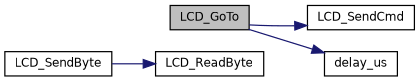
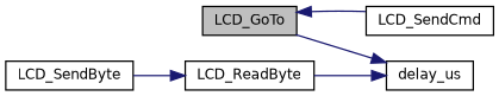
  digraph {
    rankdir=LR
    node [color=black fillcolor=white fontname=Helvetica fontsize=10 shape=record style=filled]
    edge [color=midnightblue fontname=Helvetica fontsize=10 labelfontname=Helvetica labelfontsize=10 style=solid]
    n1 [fillcolor=grey75 fontcolor=black height=0.2 label=LCD_GoTo width=0.4]
    n2 [height=0.2 label=LCD_SendCmd width=0.4]
    n3 [height=0.2 label=delay_us width=0.4]
    n4 [height=0.2 label=LCD_SendByte width=0.4]
    n5 [height=0.2 label=LCD_ReadByte width=0.4]
-   n1 -> n2
+   n2 -> n1
    n1 -> n3
    n4 -> n5
+   n5 -> n3
  }
